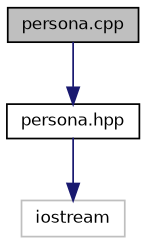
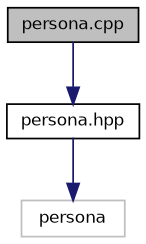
  digraph {
    node [color=black fillcolor=white fontname=Helvetica fontsize=10 shape=record style=filled]
    edge [color=midnightblue fontname=Helvetica fontsize=10 labelfontname=Helvetica labelfontsize=10 style=solid]
    n1 [fillcolor=grey75 fontcolor=black height=0.2 label="persona.cpp" width=0.4]
    n2 [height=0.2 label="persona.hpp" width=0.4]
-   n3 [color=grey75 height=0.2 label=iostream width=0.4]
+   n3 [color=grey75 height=0.2 label=persona width=0.4]
    n1 -> n2
    n2 -> n3
  }
